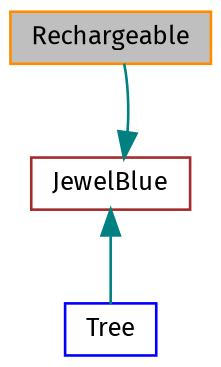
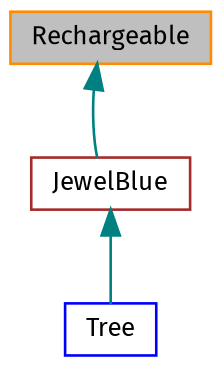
  digraph {
    fontname="Fira Sans"
    node [fillcolor=white fontname="Fira Sans" fontsize=10 shape=record style=filled]
    edge [color=teal dir=back fontname="Fira Sans" fontsize=10 labelfontname=Helvetica labelfontsize=10 style=solid]
    n1 [color=darkorange fillcolor=grey75 fontcolor=black height=0.2 label=Rechargeable width=0.4]
    n2 [color=brown height=0.2 label=JewelBlue width=0.4]
    n3 [color=blue height=0.2 label=Tree width=0.4]
-   n2 -> n1
+   n1 -> n2
    n2 -> n3
  }
